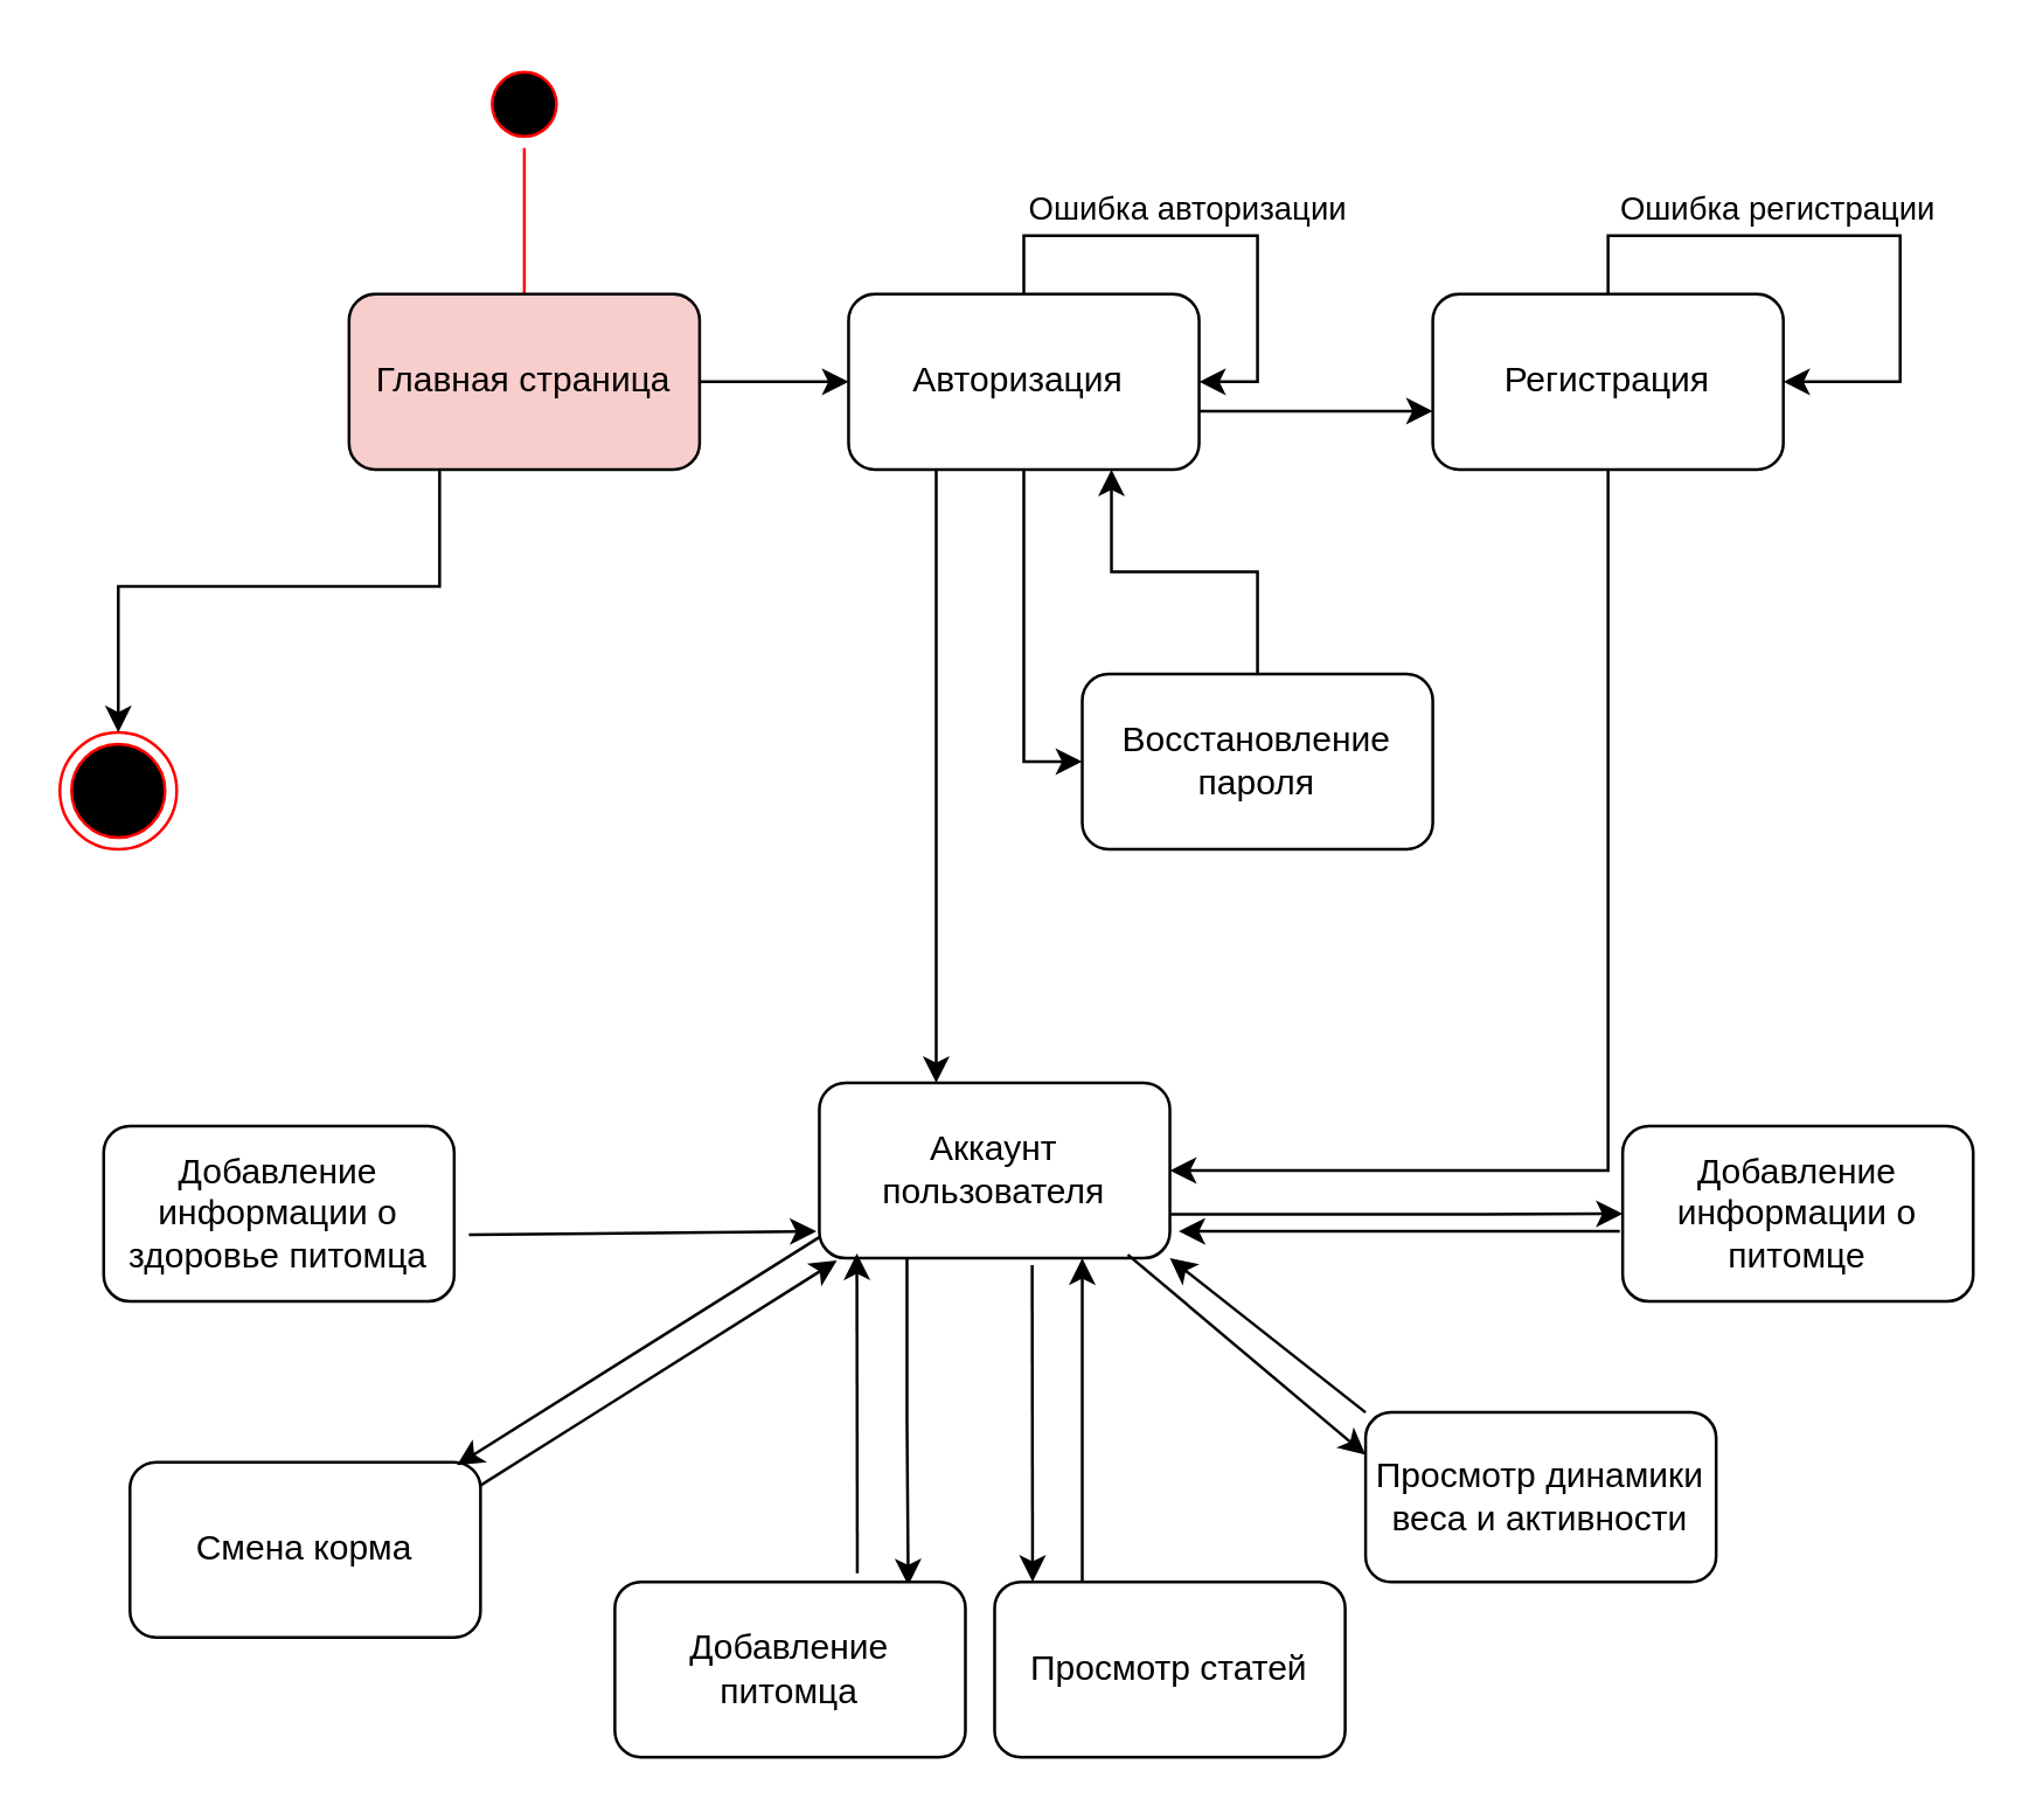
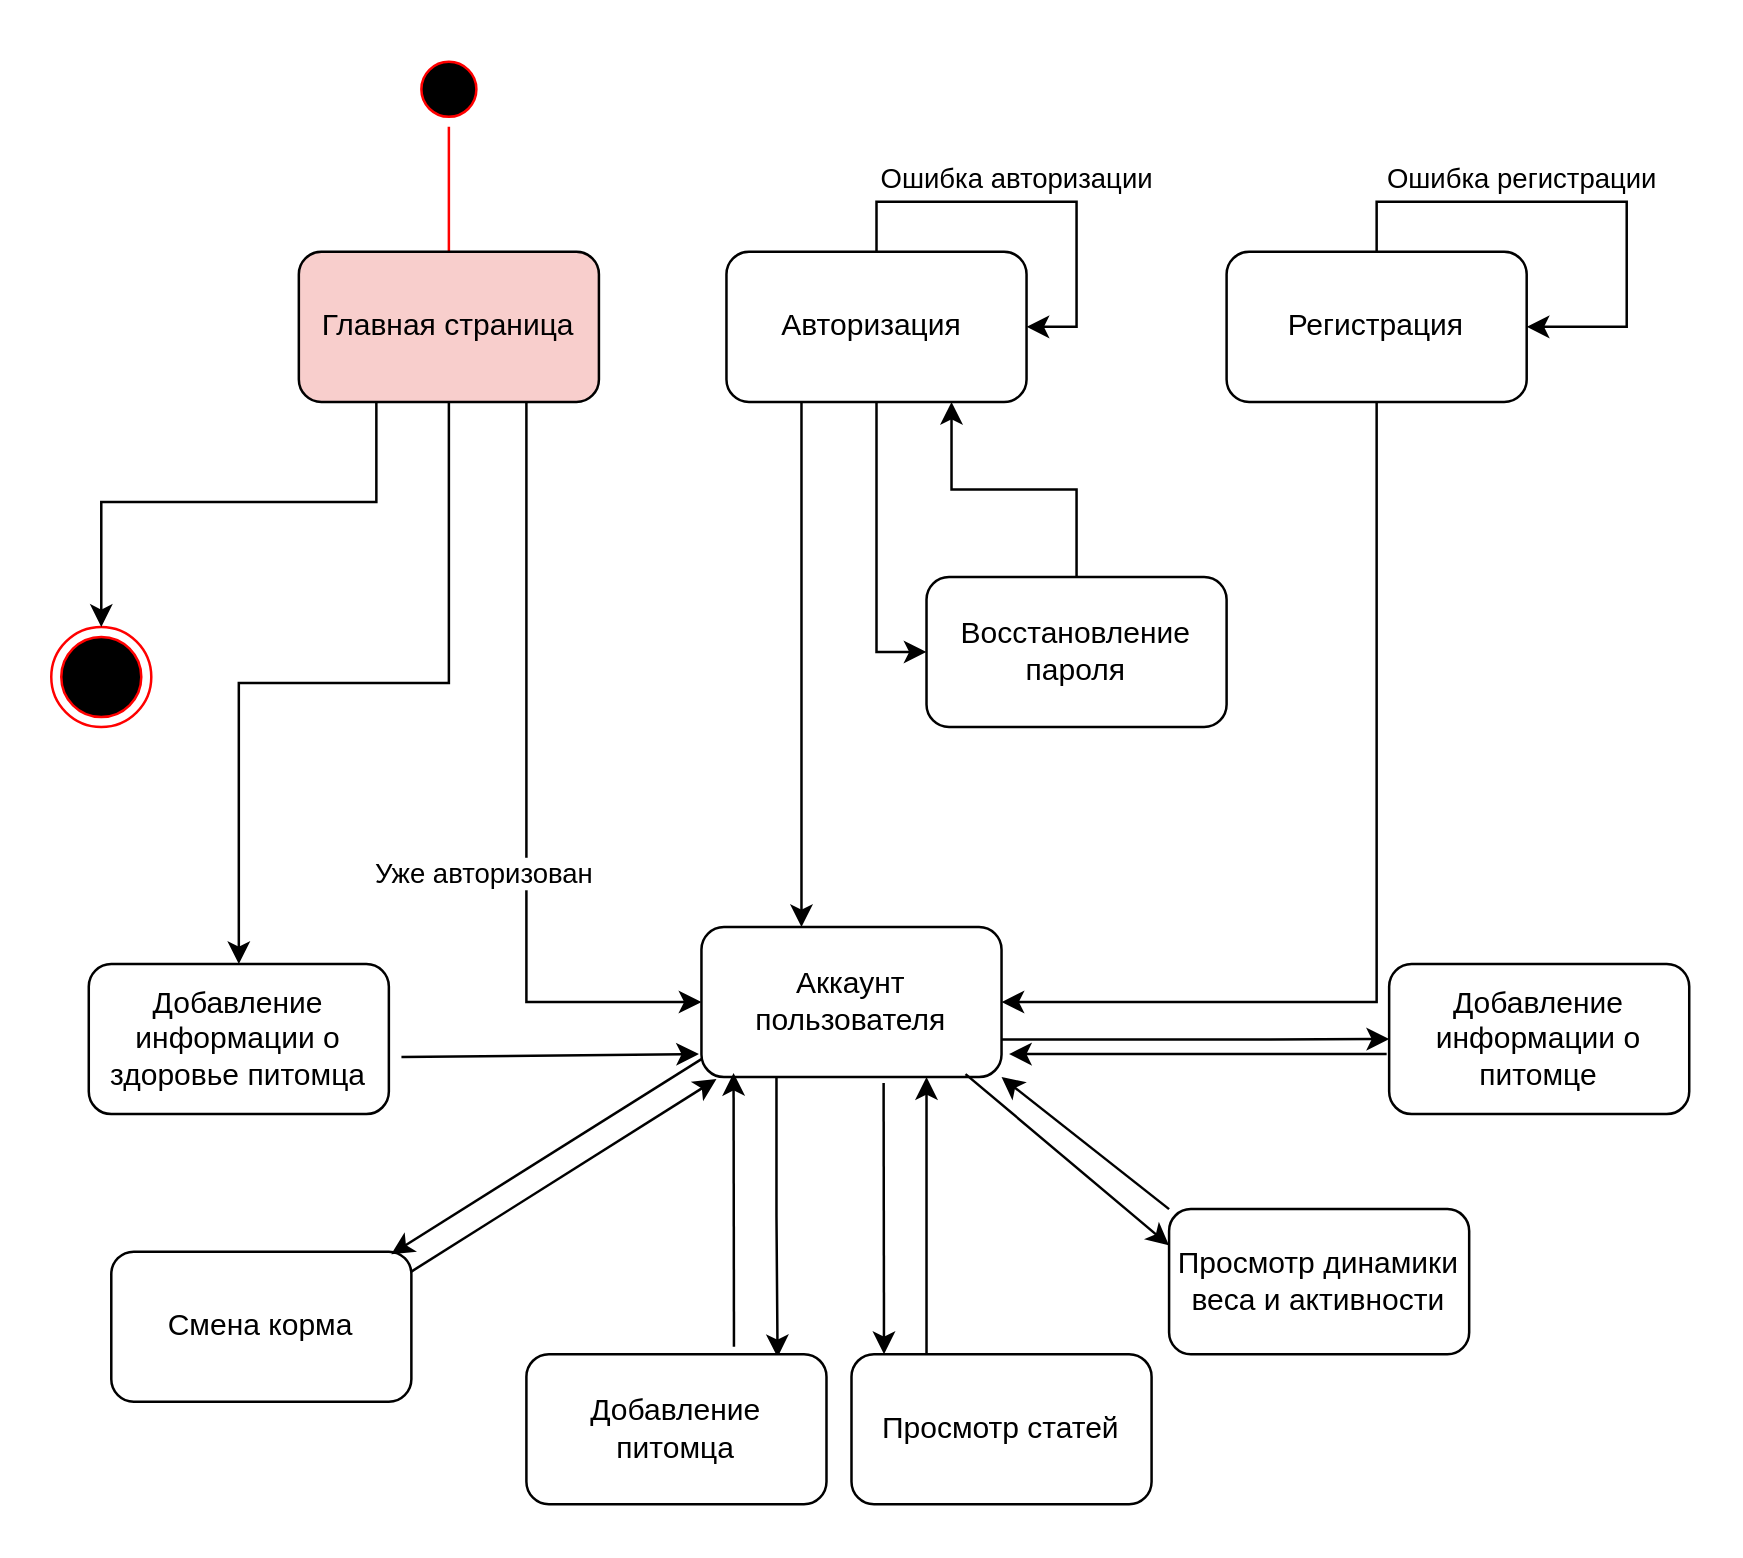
  <mxCell id="0" />
  <mxCell id="1" parent="0" />
  <mxCell id="2" value="" style="ellipse;html=1;shape=startState;fillColor=#000000;strokeColor=#ff0000;" vertex="1" parent="1"><mxGeometry x="164" y="20.2" width="30" height="30" as="geometry" /></mxCell>
  <mxCell id="3" value="" style="edgeStyle=orthogonalEdgeStyle;html=1;verticalAlign=bottom;endArrow=open;endSize=8;strokeColor=#ff0000;rounded=0;entryX=0.5;entryY=0;entryDx=0;entryDy=0;" edge="1" parent="1" source="2" target="9"><mxGeometry relative="1" as="geometry"><mxPoint x="179" y="110.2" as="targetPoint" /><Array as="points"><mxPoint x="179" y="140.2" /></Array></mxGeometry></mxCell>
  <mxCell id="4" value="" style="ellipse;html=1;shape=endState;fillColor=#000000;strokeColor=#ff0000;" vertex="1" parent="1"><mxGeometry x="20" y="250.2" width="40" height="40" as="geometry" /></mxCell>
- <mxCell id="5" style="edgeStyle=orthogonalEdgeStyle;rounded=0;orthogonalLoop=1;jettySize=auto;html=1;" edge="1" parent="1" source="9" target="16"><mxGeometry relative="1" as="geometry" /></mxCell>
+ <mxCell id="5" style="edgeStyle=orthogonalEdgeStyle;rounded=0;orthogonalLoop=1;jettySize=auto;html=1;" edge="1" parent="1" source="9" target="28"><mxGeometry relative="1" as="geometry" /></mxCell>
+ <mxCell id="6" style="edgeStyle=orthogonalEdgeStyle;rounded=0;orthogonalLoop=1;jettySize=auto;html=1;entryX=0;entryY=0.5;entryDx=0;entryDy=0;" edge="1" parent="1" source="9" target="12"><mxGeometry relative="1" as="geometry"><Array as="points"><mxPoint x="210" y="400.2" /></Array></mxGeometry></mxCell>
+ <mxCell id="7" value="Уже авторизован" style="edgeLabel;html=1;align=center;verticalAlign=middle;resizable=0;points=[];" vertex="1" connectable="0" parent="6"><mxGeometry x="0.254" y="4" relative="1" as="geometry"><mxPoint x="-22" y="-6" as="offset" /></mxGeometry></mxCell>
  <mxCell id="8" style="edgeStyle=orthogonalEdgeStyle;rounded=0;orthogonalLoop=1;jettySize=auto;html=1;entryX=0.5;entryY=0;entryDx=0;entryDy=0;" edge="1" parent="1" source="9" target="4"><mxGeometry relative="1" as="geometry"><Array as="points"><mxPoint x="150" y="200.2" /><mxPoint x="40" y="200.2" /></Array></mxGeometry></mxCell>
  <mxCell id="9" value="Главная страница" style="rounded=1;whiteSpace=wrap;html=1;fillColor=#f8cecc;" vertex="1" parent="1"><mxGeometry x="119" y="100.2" width="120" height="60" as="geometry" /></mxCell>
  <mxCell id="10" style="edgeStyle=orthogonalEdgeStyle;rounded=0;orthogonalLoop=1;jettySize=auto;html=1;exitX=1;exitY=0.75;exitDx=0;exitDy=0;entryX=0;entryY=0.5;entryDx=0;entryDy=0;" edge="1" parent="1" source="12" target="19"><mxGeometry relative="1" as="geometry" /></mxCell>
  <mxCell id="11" style="edgeStyle=orthogonalEdgeStyle;rounded=0;orthogonalLoop=1;jettySize=auto;html=1;exitX=0.25;exitY=1;exitDx=0;exitDy=0;entryX=0.837;entryY=0.02;entryDx=0;entryDy=0;entryPerimeter=0;" edge="1" parent="1" source="12" target="26"><mxGeometry relative="1" as="geometry"><mxPoint x="310" y="537" as="targetPoint" /></mxGeometry></mxCell>
  <mxCell id="12" value="Аккаунт пользователя" style="rounded=1;whiteSpace=wrap;html=1;" vertex="1" parent="1"><mxGeometry x="280" y="370.2" width="120" height="60" as="geometry" /></mxCell>
  <mxCell id="13" style="edgeStyle=orthogonalEdgeStyle;rounded=0;orthogonalLoop=1;jettySize=auto;html=1;" edge="1" parent="1" source="16"><mxGeometry relative="1" as="geometry"><mxPoint x="320" y="370.2" as="targetPoint" /><Array as="points"><mxPoint x="320" y="370.2" /></Array></mxGeometry></mxCell>
- <mxCell id="14" value="" style="edgeStyle=orthogonalEdgeStyle;rounded=0;orthogonalLoop=1;jettySize=auto;html=1;" edge="1" parent="1" source="16" target="21"><mxGeometry relative="1" as="geometry"><Array as="points"><mxPoint x="450" y="140.2" /><mxPoint x="450" y="140.2" /></Array></mxGeometry></mxCell>
  <mxCell id="15" value="" style="edgeStyle=orthogonalEdgeStyle;rounded=0;orthogonalLoop=1;jettySize=auto;html=1;entryX=0;entryY=0.5;entryDx=0;entryDy=0;" edge="1" parent="1" source="16" target="25"><mxGeometry relative="1" as="geometry" /></mxCell>
  <mxCell id="16" value="Авторизация&amp;nbsp;" style="rounded=1;whiteSpace=wrap;html=1;" vertex="1" parent="1"><mxGeometry x="290" y="100.2" width="120" height="60" as="geometry" /></mxCell>
  <mxCell id="17" style="edgeStyle=orthogonalEdgeStyle;rounded=0;orthogonalLoop=1;jettySize=auto;html=1;" edge="1" parent="1" source="16"><mxGeometry relative="1" as="geometry"><mxPoint x="410" y="130.2" as="targetPoint" /><Array as="points"><mxPoint x="350" y="80.2" /><mxPoint x="430" y="80.2" /><mxPoint x="430" y="130.2" /></Array></mxGeometry></mxCell>
  <mxCell id="18" value="Ошибка авторизации" style="edgeLabel;html=1;align=center;verticalAlign=middle;resizable=0;points=[];" vertex="1" connectable="0" parent="17"><mxGeometry x="-0.114" y="-3" relative="1" as="geometry"><mxPoint y="-13" as="offset" /></mxGeometry></mxCell>
  <mxCell id="19" value="Добавление информации о питомце" style="whiteSpace=wrap;html=1;rounded=1;" vertex="1" parent="1"><mxGeometry x="555" y="385" width="120" height="60" as="geometry" /></mxCell>
  <mxCell id="20" style="edgeStyle=orthogonalEdgeStyle;rounded=0;orthogonalLoop=1;jettySize=auto;html=1;entryX=1;entryY=0.5;entryDx=0;entryDy=0;" edge="1" parent="1" source="21" target="12"><mxGeometry relative="1" as="geometry"><Array as="points"><mxPoint x="550" y="400.2" /></Array></mxGeometry></mxCell>
  <mxCell id="21" value="Регистрация" style="whiteSpace=wrap;html=1;rounded=1;" vertex="1" parent="1"><mxGeometry x="490" y="100.2" width="120" height="60" as="geometry" /></mxCell>
  <mxCell id="22" style="edgeStyle=orthogonalEdgeStyle;rounded=0;orthogonalLoop=1;jettySize=auto;html=1;entryX=1;entryY=0.5;entryDx=0;entryDy=0;" edge="1" parent="1" source="21" target="21"><mxGeometry relative="1" as="geometry"><Array as="points"><mxPoint x="550" y="80.2" /><mxPoint x="650" y="80.2" /><mxPoint x="650" y="130.2" /></Array></mxGeometry></mxCell>
  <mxCell id="23" value="Ошибка регистрации" style="edgeLabel;html=1;align=center;verticalAlign=middle;resizable=0;points=[];" vertex="1" connectable="0" parent="22"><mxGeometry x="-0.191" y="-2" relative="1" as="geometry"><mxPoint x="-8" y="-12" as="offset" /></mxGeometry></mxCell>
  <mxCell id="24" style="edgeStyle=orthogonalEdgeStyle;rounded=0;orthogonalLoop=1;jettySize=auto;html=1;entryX=0.75;entryY=1;entryDx=0;entryDy=0;" edge="1" parent="1" source="25" target="16"><mxGeometry relative="1" as="geometry"><Array as="points"><mxPoint x="430" y="195.2" /><mxPoint x="380" y="195.2" /></Array></mxGeometry></mxCell>
  <mxCell id="25" value="Восстановление пароля" style="whiteSpace=wrap;html=1;rounded=1;" vertex="1" parent="1"><mxGeometry x="370" y="230.2" width="120" height="60" as="geometry" /></mxCell>
  <mxCell id="26" value="Добавление питомца" style="whiteSpace=wrap;html=1;rounded=1;" vertex="1" parent="1"><mxGeometry x="210" y="541" width="120" height="60" as="geometry" /></mxCell>
  <mxCell id="27" value="Смена корма" style="rounded=1;whiteSpace=wrap;html=1;" vertex="1" parent="1"><mxGeometry x="44" y="500" width="120" height="60" as="geometry" /></mxCell>
  <mxCell id="28" value="Добавление информации о здоровье питомца" style="rounded=1;whiteSpace=wrap;html=1;" vertex="1" parent="1"><mxGeometry x="35" y="385" width="120" height="60" as="geometry" /></mxCell>
  <mxCell id="29" value="Просмотр динамики веса и активности" style="rounded=1;whiteSpace=wrap;html=1;" vertex="1" parent="1"><mxGeometry x="467" y="483" width="120" height="58" as="geometry" /></mxCell>
  <mxCell id="30" value="Просмотр статей" style="rounded=1;whiteSpace=wrap;html=1;" vertex="1" parent="1"><mxGeometry x="340" y="541" width="120" height="60" as="geometry" /></mxCell>
  <mxCell id="31" value="" style="endArrow=classic;html=1;rounded=0;exitX=1.042;exitY=0.62;exitDx=0;exitDy=0;exitPerimeter=0;" edge="1" parent="1" source="28"><mxGeometry width="50" height="50" relative="1" as="geometry"><mxPoint x="256" y="425" as="sourcePoint" /><mxPoint x="279" y="421" as="targetPoint" /></mxGeometry></mxCell>
  <mxCell id="32" value="" style="endArrow=classic;html=1;rounded=0;entryX=0.107;entryY=0.973;entryDx=0;entryDy=0;entryPerimeter=0;" edge="1" parent="1" target="12"><mxGeometry width="50" height="50" relative="1" as="geometry"><mxPoint x="293" y="538" as="sourcePoint" /><mxPoint x="306" y="375" as="targetPoint" /></mxGeometry></mxCell>
  <mxCell id="33" style="edgeStyle=orthogonalEdgeStyle;rounded=0;orthogonalLoop=1;jettySize=auto;html=1;exitX=0.25;exitY=0;exitDx=0;exitDy=0;entryX=0.75;entryY=1;entryDx=0;entryDy=0;" edge="1" parent="1" source="30" target="12"><mxGeometry relative="1" as="geometry" /></mxCell>
  <mxCell id="34" value="" style="endArrow=classic;html=1;rounded=0;" edge="1" parent="1"><mxGeometry width="50" height="50" relative="1" as="geometry"><mxPoint x="554" y="421" as="sourcePoint" /><mxPoint x="403" y="421" as="targetPoint" /></mxGeometry></mxCell>
  <mxCell id="35" value="" style="endArrow=classic;html=1;rounded=0;exitX=0.607;exitY=1.04;exitDx=0;exitDy=0;exitPerimeter=0;" edge="1" parent="1" source="12"><mxGeometry width="50" height="50" relative="1" as="geometry"><mxPoint x="256" y="425" as="sourcePoint" /><mxPoint x="353" y="541" as="targetPoint" /></mxGeometry></mxCell>
  <mxCell id="36" value="" style="endArrow=classic;html=1;rounded=0;exitX=1;exitY=0.133;exitDx=0;exitDy=0;exitPerimeter=0;" edge="1" parent="1" source="27"><mxGeometry width="50" height="50" relative="1" as="geometry"><mxPoint x="256" y="425" as="sourcePoint" /><mxPoint x="286" y="431" as="targetPoint" /></mxGeometry></mxCell>
  <mxCell id="37" value="" style="endArrow=classic;html=1;rounded=0;entryX=0.933;entryY=0.017;entryDx=0;entryDy=0;entryPerimeter=0;" edge="1" parent="1" target="27"><mxGeometry width="50" height="50" relative="1" as="geometry"><mxPoint x="280" y="423" as="sourcePoint" /><mxPoint x="306" y="375" as="targetPoint" /></mxGeometry></mxCell>
  <mxCell id="38" value="" style="endArrow=classic;html=1;rounded=0;entryX=0;entryY=0.25;entryDx=0;entryDy=0;exitX=0.88;exitY=0.98;exitDx=0;exitDy=0;exitPerimeter=0;" edge="1" parent="1" source="12" target="29"><mxGeometry width="50" height="50" relative="1" as="geometry"><mxPoint x="256" y="420" as="sourcePoint" /><mxPoint x="306" y="370" as="targetPoint" /></mxGeometry></mxCell>
  <mxCell id="39" value="" style="endArrow=classic;html=1;rounded=0;entryX=1;entryY=1;entryDx=0;entryDy=0;exitX=0;exitY=0;exitDx=0;exitDy=0;" edge="1" parent="1" source="29" target="12"><mxGeometry width="50" height="50" relative="1" as="geometry"><mxPoint x="256" y="420" as="sourcePoint" /><mxPoint x="306" y="370" as="targetPoint" /></mxGeometry></mxCell>
